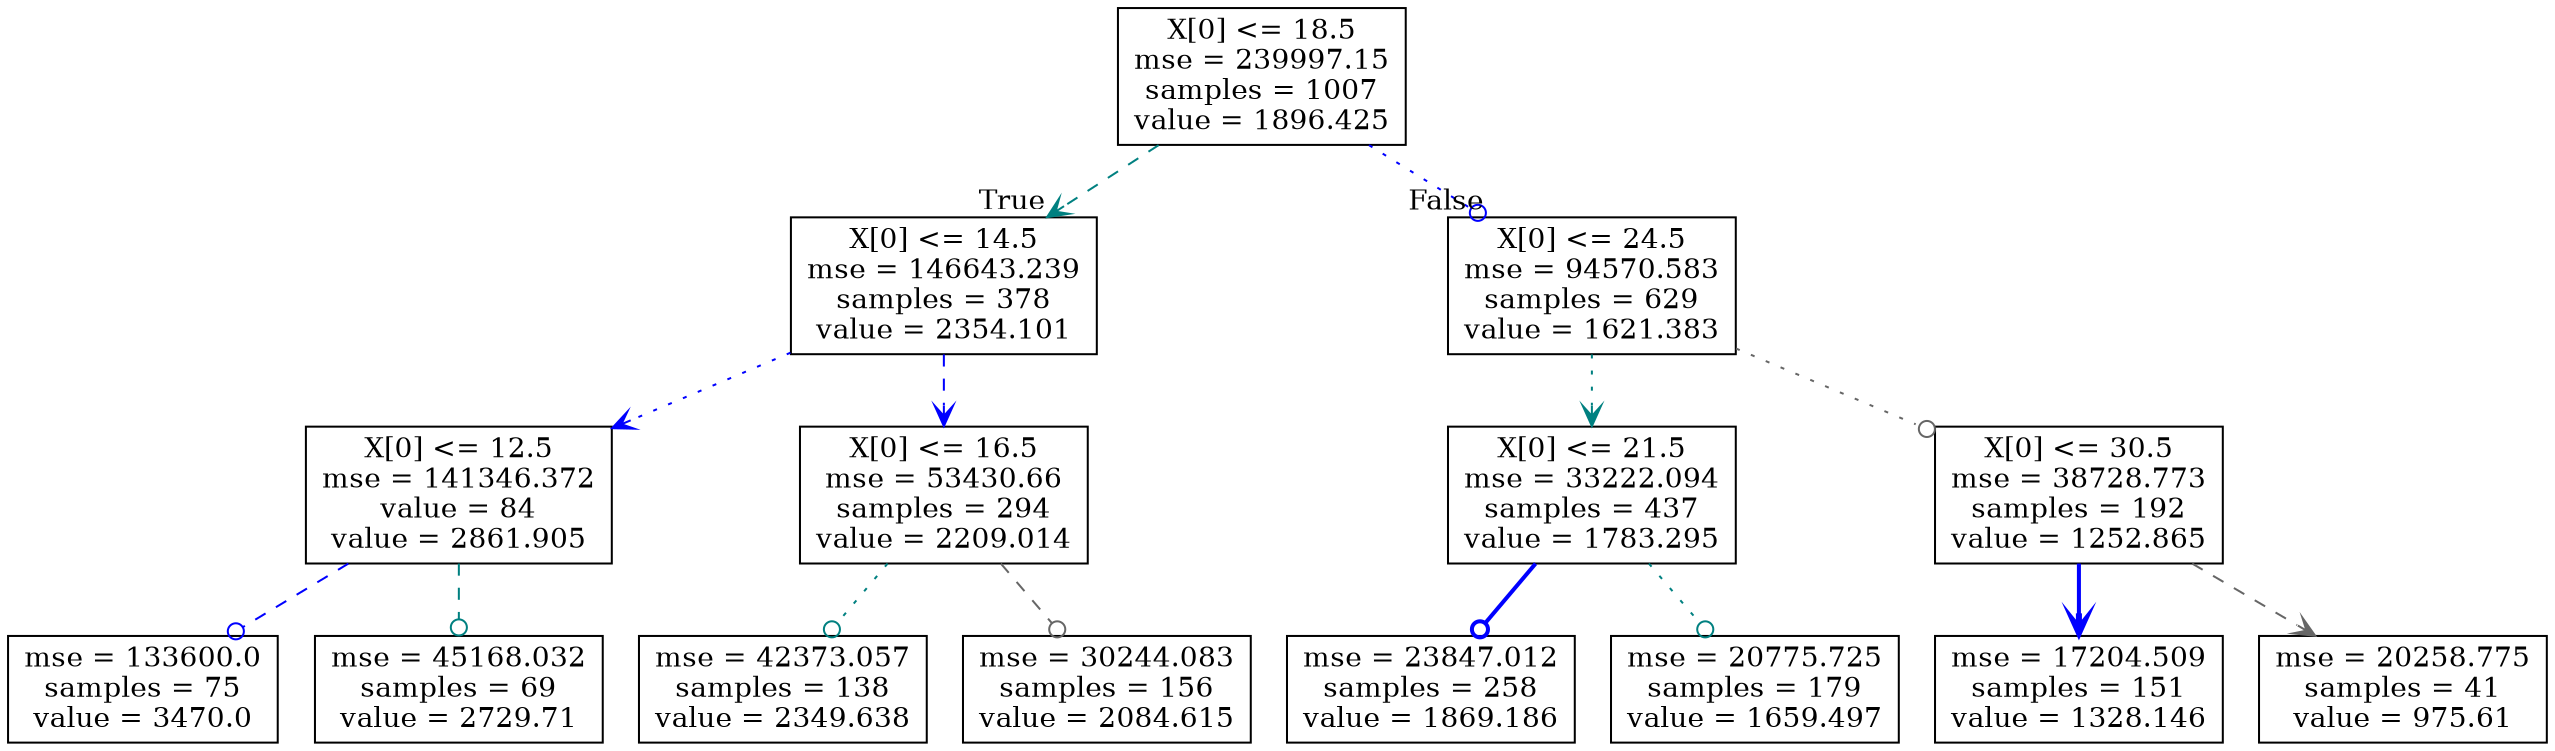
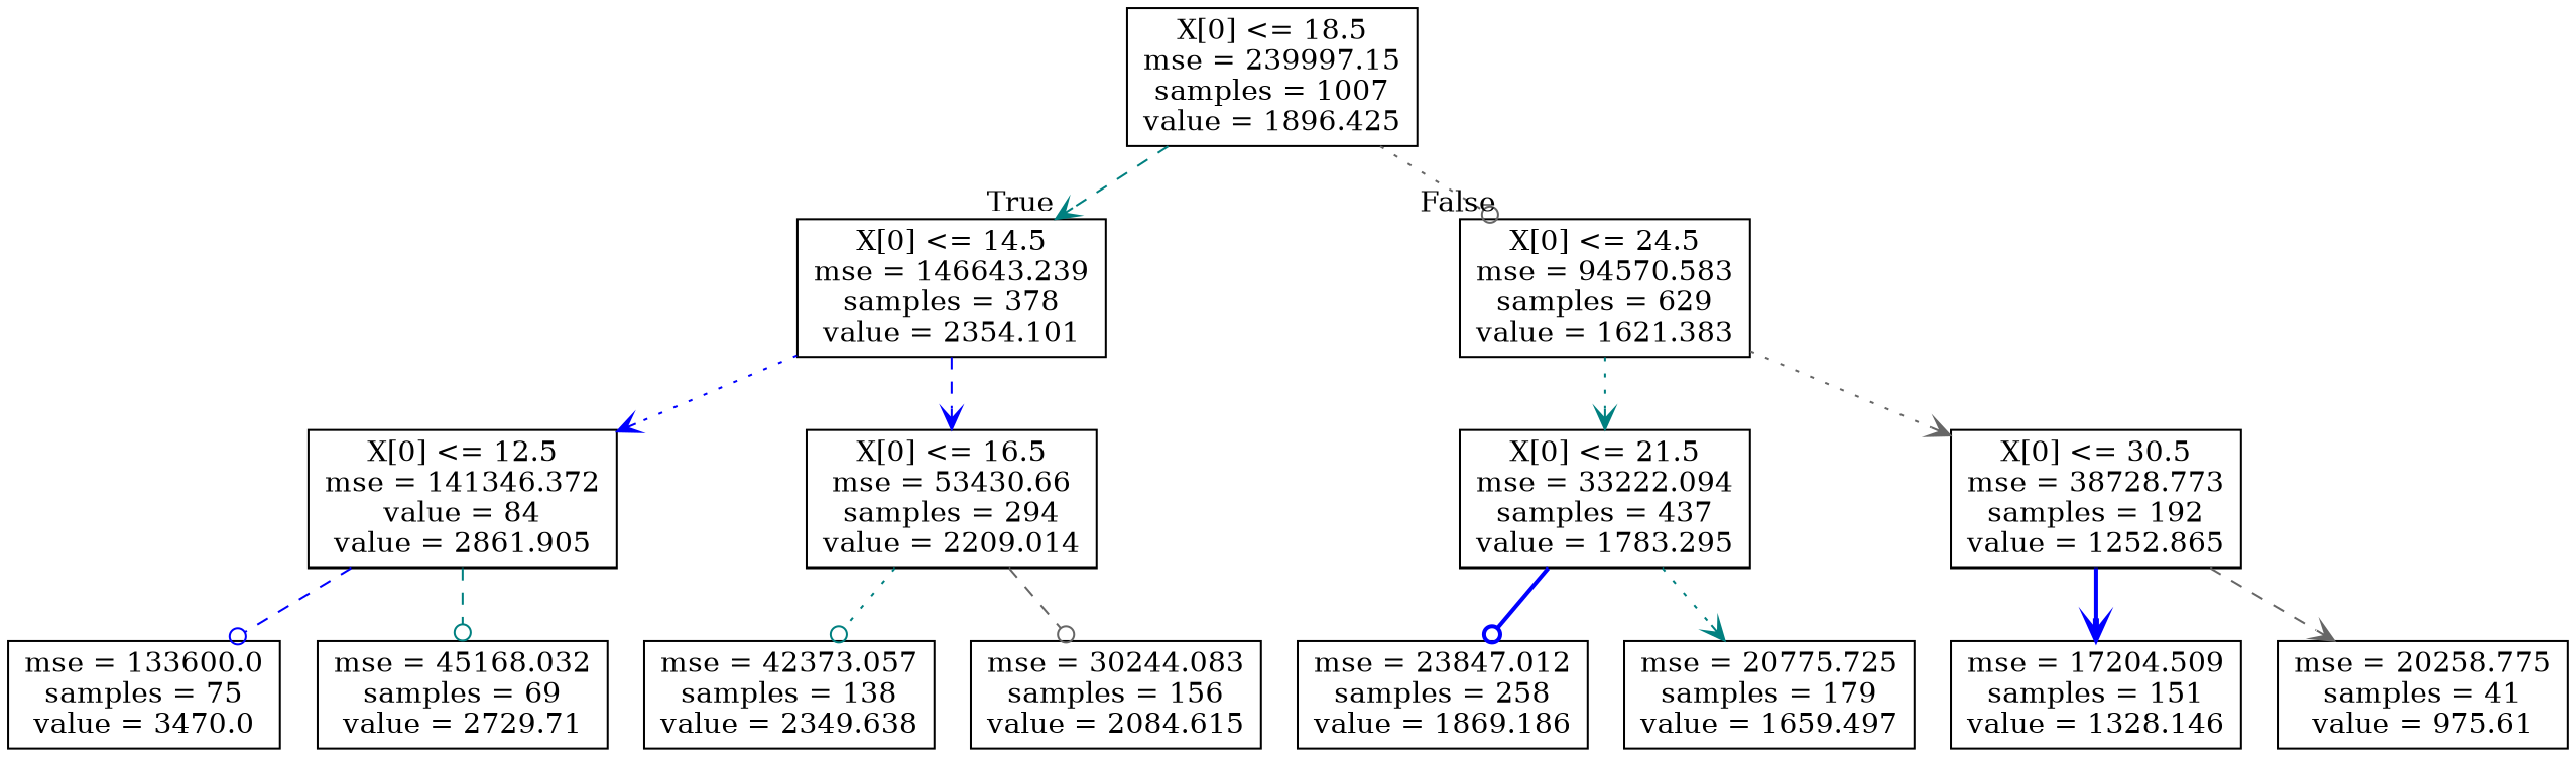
  digraph {
    node [shape=box]
    edge [arrowhead=vee color=teal style=dashed]
    n1 [label="X[0] <= 18.5\nmse = 239997.15\nsamples = 1007\nvalue = 1896.425"]
    n2 [label="X[0] <= 14.5\nmse = 146643.239\nsamples = 378\nvalue = 2354.101"]
    n3 [label="X[0] <= 24.5\nmse = 94570.583\nsamples = 629\nvalue = 1621.383"]
    n4 [label="X[0] <= 12.5\nmse = 141346.372\nvalue = 84\nvalue = 2861.905"]
    n5 [label="X[0] <= 16.5\nmse = 53430.66\nsamples = 294\nvalue = 2209.014"]
    n6 [label="X[0] <= 21.5\nmse = 33222.094\nsamples = 437\nvalue = 1783.295"]
    n7 [label="X[0] <= 30.5\nmse = 38728.773\nsamples = 192\nvalue = 1252.865"]
    n8 [label="mse = 133600.0\nsamples = 75\nvalue = 3470.0"]
    n9 [label="mse = 45168.032\nsamples = 69\nvalue = 2729.71"]
    n10 [label="mse = 42373.057\nsamples = 138\nvalue = 2349.638"]
    n11 [label="mse = 30244.083\nsamples = 156\nvalue = 2084.615"]
    n12 [label="mse = 23847.012\nsamples = 258\nvalue = 1869.186"]
    n13 [label="mse = 20775.725\nsamples = 179\nvalue = 1659.497"]
    n14 [label="mse = 17204.509\nsamples = 151\nvalue = 1328.146"]
    n15 [label="mse = 20258.775\nsamples = 41\nvalue = 975.61"]
    n1 -> n2 [headlabel=True labelangle=45 labeldistance=2.5]
-   n1 -> n3 [arrowhead=odot color=blue headlabel=False labelangle=-45 labeldistance=2.5 style=dotted]
+   n1 -> n3 [arrowhead=odot color=gray40 headlabel=False labelangle=-45 labeldistance=2.5 style=dotted]
    n2 -> n4 [color=blue style=dotted]
    n2 -> n5 [color=blue]
    n3 -> n6 [style=dotted]
-   n3 -> n7 [arrowhead=odot color=gray40 style=dotted]
+   n3 -> n7 [color=gray40 style=dotted]
    n4 -> n8 [arrowhead=odot color=blue]
    n4 -> n9 [arrowhead=odot]
    n5 -> n10 [arrowhead=odot style=dotted]
    n5 -> n11 [arrowhead=odot color=gray40]
    n6 -> n12 [arrowhead=odot color=blue style=bold]
-   n6 -> n13 [arrowhead=odot style=dotted]
+   n6 -> n13 [style=dotted]
    n7 -> n14 [color=blue style=bold]
    n7 -> n15 [color=gray40]
  }
